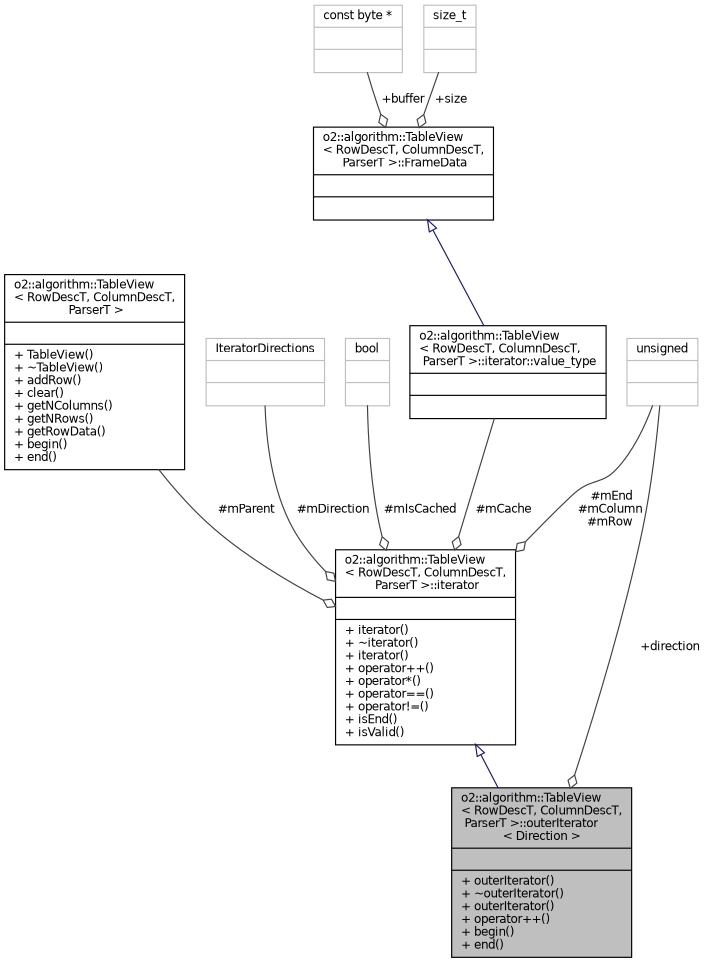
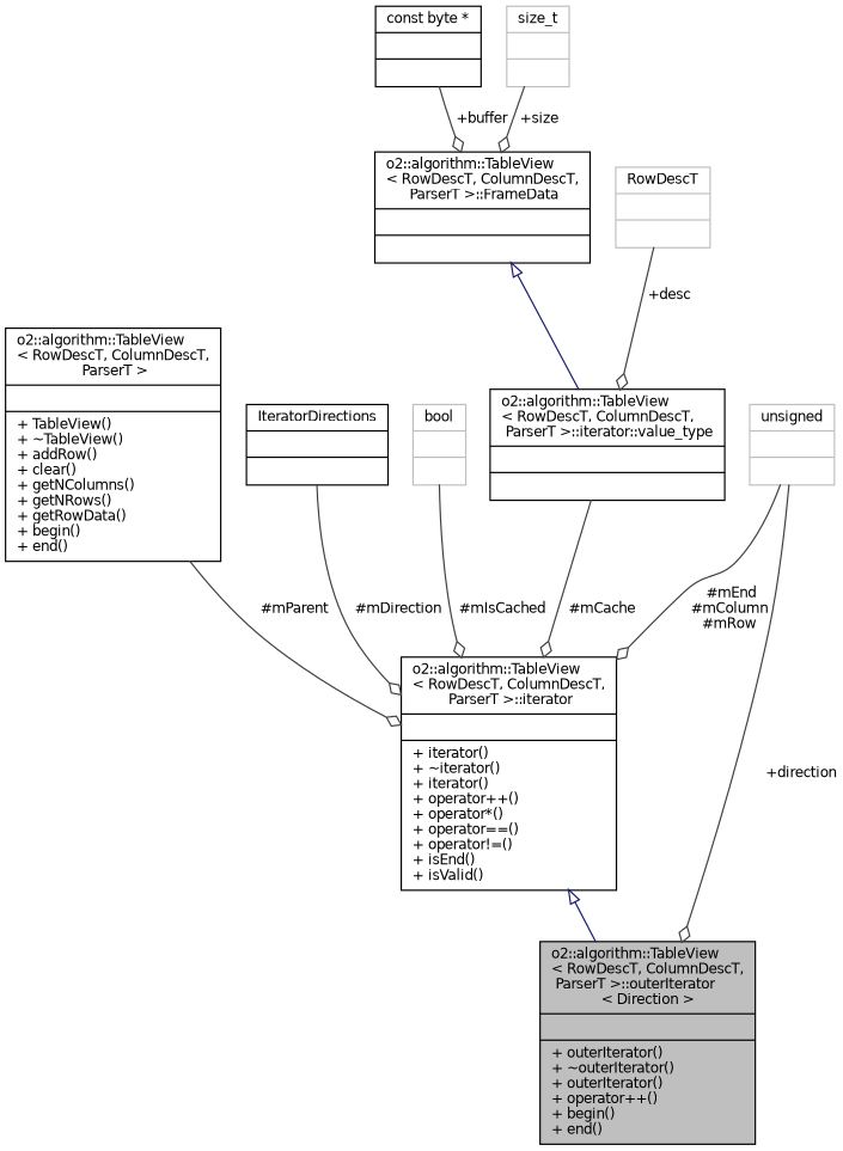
  digraph {
    node [color=grey75 fontname=Helvetica fontsize=10 shape=record]
    edge [color=grey25 fontname=Helvetica fontsize=10 labelfontname=Helvetica labelfontsize=10 style=solid arrowhead=odiamond]
    n1 [color=black fillcolor=grey75 fontcolor=black height=0.2 label="{o2::algorithm::TableView\l\< RowDescT, ColumnDescT,\l ParserT \>::outerIterator\l\< Direction \>\n||+ outerIterator()\l+ ~outerIterator()\l+ outerIterator()\l+ operator++()\l+ begin()\l+ end()\l}" style=filled width=0.4]
    n2 [color=black height=0.2 label="{o2::algorithm::TableView\l\< RowDescT, ColumnDescT,\l ParserT \>::iterator\n||+ iterator()\l+ ~iterator()\l+ iterator()\l+ operator++()\l+ operator*()\l+ operator==()\l+ operator!=()\l+ isEnd()\l+ isValid()\l}" width=0.4]
    n3 [color=black height=0.2 label="{o2::algorithm::TableView\l\< RowDescT, ColumnDescT,\l ParserT \>\n||+ TableView()\l+ ~TableView()\l+ addRow()\l+ clear()\l+ getNColumns()\l+ getNRows()\l+ getRowData()\l+ begin()\l+ end()\l}" width=0.4]
-   n4 [height=0.2 label="{IteratorDirections\n||}" width=0.4]
+   n4 [color=black height=0.2 label="{IteratorDirections\n||}" width=0.4]
    n5 [height=0.2 label="{bool\n||}" width=0.4]
    n6 [color=black height=0.2 label="{o2::algorithm::TableView\l\< RowDescT, ColumnDescT,\l ParserT \>::iterator::value_type\n||}" width=0.4]
    n7 [color=black height=0.2 label="{o2::algorithm::TableView\l\< RowDescT, ColumnDescT,\l ParserT \>::FrameData\n||}" width=0.4]
-   n8 [height=0.2 label="{const byte *\n||}" width=0.4]
+   n8 [color=black height=0.2 label="{const byte *\n||}" width=0.4]
    n9 [height=0.2 label="{size_t\n||}" width=0.4]
+   n10 [height=0.2 label="{RowDescT\n||}" width=0.4]
    n11 [height=0.2 label="{unsigned\n||}" width=0.4]
    n2 -> n1 [arrowtail=onormal color=midnightblue dir=back arrowhead=""]
    n3 -> n2 [label=" #mParent"]
    n4 -> n2 [label=" #mDirection"]
    n5 -> n2 [label=" #mIsCached"]
    n6 -> n2 [label=" #mCache"]
    n7 -> n6 [arrowtail=onormal color=midnightblue dir=back arrowhead=""]
    n8 -> n7 [label=" +buffer"]
    n9 -> n7 [label=" +size"]
+   n10 -> n6 [label=" +desc"]
    n11 -> n1 [label=" +direction"]
    n11 -> n2 [label=" #mEnd\n#mColumn\n#mRow"]
  }
